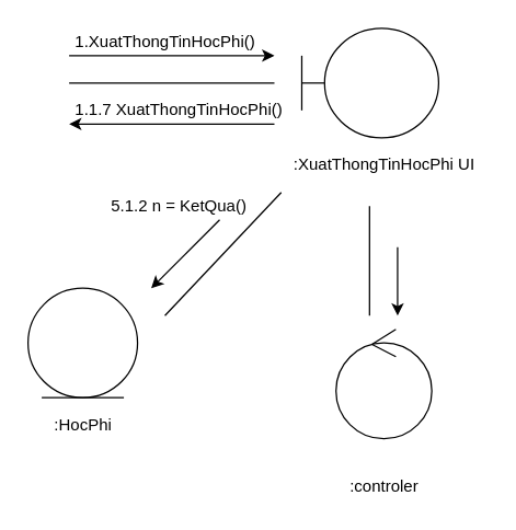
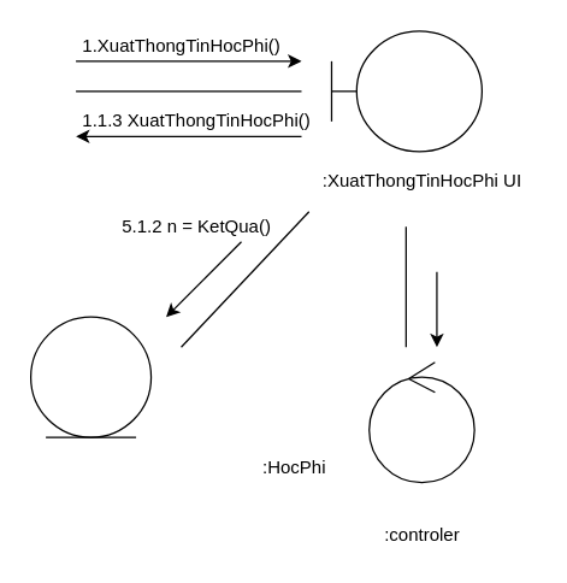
  <mxCell id="0" />
  <mxCell id="1" parent="0" />
  <mxCell id="2" value="" style="endArrow=none;html=1;rounded=0;" edge="1" parent="1"><mxGeometry width="50" height="50" relative="1" as="geometry"><mxPoint x="50" y="60" as="sourcePoint" /><mxPoint x="200" y="60" as="targetPoint" /></mxGeometry></mxCell>
  <mxCell id="3" value="" style="endArrow=classic;html=1;rounded=0;" edge="1" parent="1"><mxGeometry width="50" height="50" relative="1" as="geometry"><mxPoint x="50" y="40" as="sourcePoint" /><mxPoint x="200" y="40" as="targetPoint" /></mxGeometry></mxCell>
  <mxCell id="4" value="1.XuatThongTinHocPhi()" style="text;html=1;align=center;verticalAlign=middle;resizable=0;points=[];autosize=1;strokeColor=none;fillColor=none;" vertex="1" parent="1"><mxGeometry x="40" y="20" width="160" height="20" as="geometry" /></mxCell>
  <mxCell id="5" value="" style="shape=umlBoundary;whiteSpace=wrap;html=1;" vertex="1" parent="1"><mxGeometry x="220" y="20" width="100" height="80" as="geometry" /></mxCell>
  <mxCell id="6" value="" style="endArrow=classic;html=1;rounded=0;" edge="1" parent="1"><mxGeometry width="50" height="50" relative="1" as="geometry"><mxPoint x="200" y="90" as="sourcePoint" /><mxPoint x="50" y="90" as="targetPoint" /></mxGeometry></mxCell>
- <mxCell id="7" value="1.1.7 XuatThongTinHocPhi()" style="text;html=1;align=center;verticalAlign=middle;resizable=0;points=[];autosize=1;strokeColor=none;fillColor=none;" vertex="1" parent="1"><mxGeometry x="45" y="70" width="170" height="20" as="geometry" /></mxCell>
+ <mxCell id="7" value="1.1.3 XuatThongTinHocPhi()" style="text;html=1;align=center;verticalAlign=middle;resizable=0;points=[];autosize=1;strokeColor=none;fillColor=none;" vertex="1" parent="1"><mxGeometry x="45" y="70" width="170" height="20" as="geometry" /></mxCell>
  <mxCell id="8" value=":XuatThongTinHocPhi UI" style="text;html=1;align=center;verticalAlign=middle;resizable=0;points=[];autosize=1;strokeColor=none;fillColor=none;" vertex="1" parent="1"><mxGeometry x="205" y="110" width="150" height="20" as="geometry" /></mxCell>
  <mxCell id="9" value="" style="endArrow=none;html=1;rounded=0;" edge="1" parent="1"><mxGeometry width="50" height="50" relative="1" as="geometry"><mxPoint x="120" y="230" as="sourcePoint" /><mxPoint x="205" y="140" as="targetPoint" /></mxGeometry></mxCell>
  <mxCell id="10" value="" style="endArrow=none;html=1;rounded=0;" edge="1" parent="1"><mxGeometry width="50" height="50" relative="1" as="geometry"><mxPoint x="269.5" y="230" as="sourcePoint" /><mxPoint x="269.5" y="150" as="targetPoint" /></mxGeometry></mxCell>
  <mxCell id="11" value="" style="endArrow=classic;html=1;rounded=0;" edge="1" parent="1"><mxGeometry width="50" height="50" relative="1" as="geometry"><mxPoint x="160" y="160" as="sourcePoint" /><mxPoint x="110" y="210" as="targetPoint" /></mxGeometry></mxCell>
  <mxCell id="12" value="" style="endArrow=classic;html=1;rounded=0;" edge="1" parent="1"><mxGeometry width="50" height="50" relative="1" as="geometry"><mxPoint x="290" y="180" as="sourcePoint" /><mxPoint x="290" y="230" as="targetPoint" /></mxGeometry></mxCell>
  <mxCell id="13" value="" style="ellipse;shape=umlEntity;whiteSpace=wrap;html=1;" vertex="1" parent="1"><mxGeometry x="20" y="210" width="80" height="80" as="geometry" /></mxCell>
- <mxCell id="14" value=":HocPhi" style="text;html=1;align=center;verticalAlign=middle;resizable=0;points=[];autosize=1;strokeColor=none;fillColor=none;" vertex="1" parent="1"><mxGeometry x="30" y="300" width="60" height="20" as="geometry" /></mxCell>
+ <mxCell id="14" value=":HocPhi" style="text;html=1;align=center;verticalAlign=middle;resizable=0;points=[];autosize=1;strokeColor=none;fillColor=none;" vertex="1" parent="1"><mxGeometry x="165" y="300" width="60" height="20" as="geometry" /></mxCell>
  <mxCell id="15" value="" style="ellipse;shape=umlControl;whiteSpace=wrap;html=1;" vertex="1" parent="1"><mxGeometry x="245" y="240" width="70" height="80" as="geometry" /></mxCell>
  <mxCell id="16" value="5.1.2 n = KetQua()" style="text;html=1;align=center;verticalAlign=middle;resizable=0;points=[];autosize=1;strokeColor=none;fillColor=none;" vertex="1" parent="1"><mxGeometry x="75" y="140" width="110" height="20" as="geometry" /></mxCell>
  <mxCell id="17" value=":controler" style="text;html=1;align=center;verticalAlign=middle;resizable=0;points=[];autosize=1;strokeColor=none;fillColor=none;" vertex="1" parent="1"><mxGeometry x="245" y="345" width="70" height="20" as="geometry" /></mxCell>
